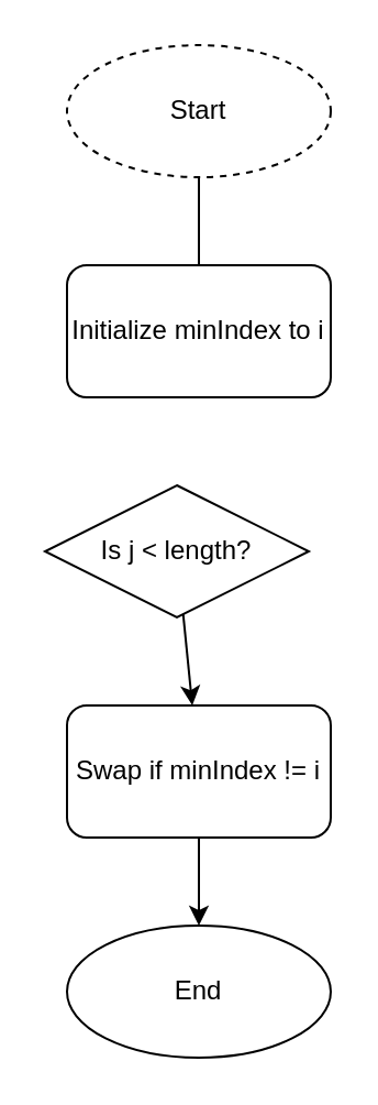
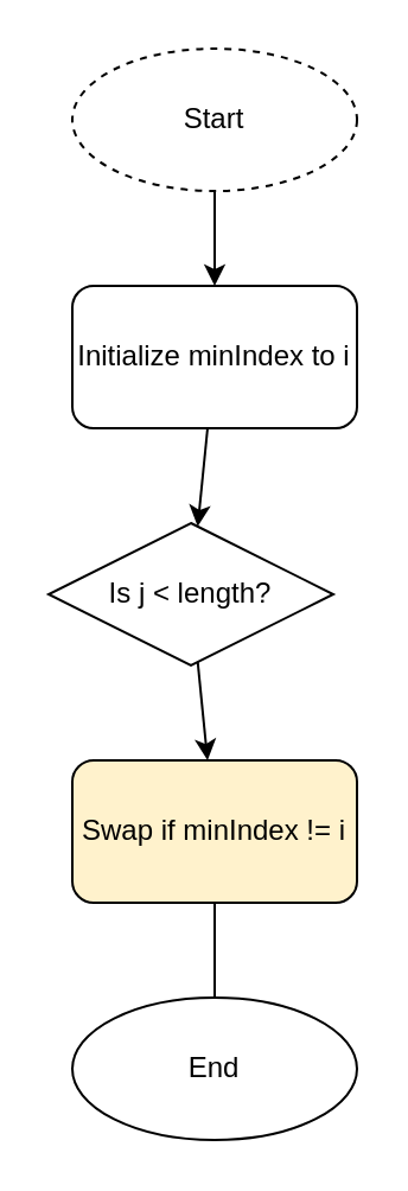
  <mxCell id="0" />
  <mxCell id="1" parent="0" />
  <mxCell id="2" value="Start" style="ellipse;whiteSpace=wrap;html=1;dashed=1;" vertex="1" parent="1"><mxGeometry x="30" y="20" width="120" height="60" as="geometry" /></mxCell>
  <mxCell id="3" value="Initialize minIndex to i" style="rounded=1;whiteSpace=wrap;html=1;" vertex="1" parent="1"><mxGeometry x="30" y="120" width="120" height="60" as="geometry" /></mxCell>
  <mxCell id="4" value="Is j &lt; length?" style="rhombus;whiteSpace=wrap;html=1;" vertex="1" parent="1"><mxGeometry x="20" y="220" width="120" height="60" as="geometry" /></mxCell>
- <mxCell id="5" value="Swap if minIndex != i" style="rounded=1;whiteSpace=wrap;html=1;" vertex="1" parent="1"><mxGeometry x="30" y="320" width="120" height="60" as="geometry" /></mxCell>
+ <mxCell id="5" value="Swap if minIndex != i" style="rounded=1;whiteSpace=wrap;html=1;fillColor=#fff2cc;" vertex="1" parent="1"><mxGeometry x="30" y="320" width="120" height="60" as="geometry" /></mxCell>
  <mxCell id="6" value="End" style="ellipse;whiteSpace=wrap;html=1;" vertex="1" parent="1"><mxGeometry x="30" y="420" width="120" height="60" as="geometry" /></mxCell>
- <mxCell id="7" edge="1" parent="1" source="2" target="3" style="endArrow=none;"><mxGeometry relative="1" as="geometry" /></mxCell>
+ <mxCell id="7" edge="1" parent="1" source="2" target="3"><mxGeometry relative="1" as="geometry" /></mxCell>
+ <mxCell id="8" edge="1" parent="1" source="3" target="4"><mxGeometry relative="1" as="geometry" /></mxCell>
  <mxCell id="9" edge="1" parent="1" source="4" target="5"><mxGeometry relative="1" as="geometry" /></mxCell>
- <mxCell id="10" edge="1" parent="1" source="5" target="6"><mxGeometry relative="1" as="geometry" /></mxCell>
+ <mxCell id="10" edge="1" parent="1" source="5" target="6" style="endArrow=none;"><mxGeometry relative="1" as="geometry" /></mxCell>
